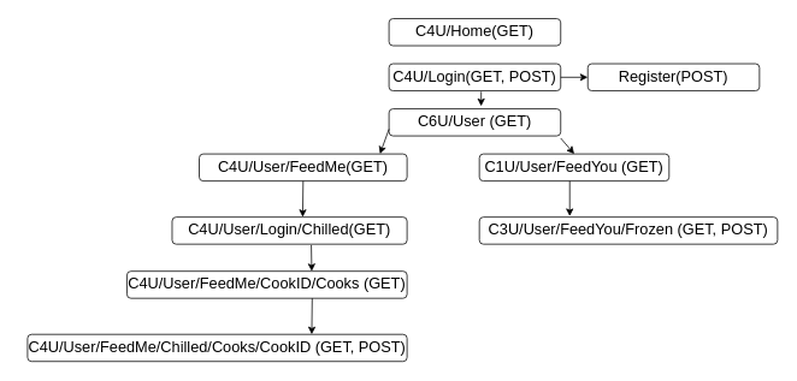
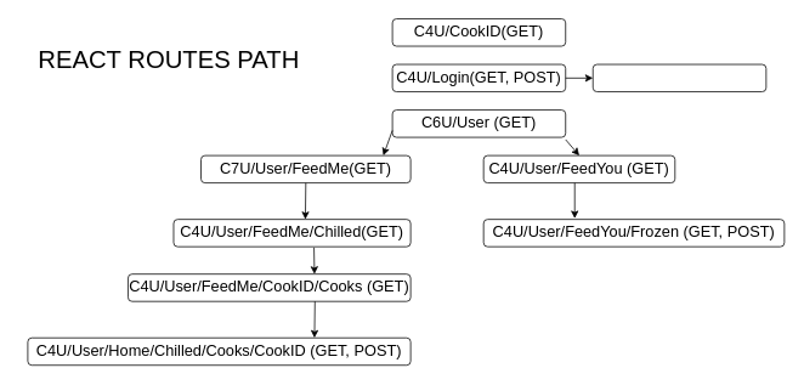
  <mxCell id="0" />
  <mxCell id="1" parent="0" />
  <mxCell id="2" value="" style="rounded=1;whiteSpace=wrap;html=1;fontSize=17;" vertex="1" parent="1"><mxGeometry x="430" y="120" width="190" height="30" as="geometry" /></mxCell>
  <mxCell id="3" value="C6U/User (GET)" style="text;html=1;strokeColor=none;fillColor=none;align=center;verticalAlign=middle;whiteSpace=wrap;rounded=0;fontSize=17;" vertex="1" parent="1"><mxGeometry x="440" y="120" width="170" height="30" as="geometry" /></mxCell>
  <mxCell id="4" value="" style="rounded=1;whiteSpace=wrap;html=1;fontSize=17;" vertex="1" parent="1"><mxGeometry x="220" y="170" width="230" height="30" as="geometry" /></mxCell>
- <mxCell id="5" value="C4U/User/FeedMe(GET)" style="text;html=1;strokeColor=none;fillColor=none;align=center;verticalAlign=middle;whiteSpace=wrap;rounded=0;fontSize=17;" vertex="1" parent="1"><mxGeometry x="250" y="170" width="170" height="30" as="geometry" /></mxCell>
+ <mxCell id="5" value="C7U/User/FeedMe(GET)" style="text;html=1;strokeColor=none;fillColor=none;align=center;verticalAlign=middle;whiteSpace=wrap;rounded=0;fontSize=17;" vertex="1" parent="1"><mxGeometry x="250" y="170" width="170" height="30" as="geometry" /></mxCell>
  <mxCell id="6" value="" style="rounded=1;whiteSpace=wrap;html=1;fontSize=17;" vertex="1" parent="1"><mxGeometry x="190" y="240" width="260" height="30" as="geometry" /></mxCell>
- <mxCell id="7" value="C4U/User/Login/Chilled(GET)" style="text;html=1;strokeColor=none;fillColor=none;align=center;verticalAlign=middle;whiteSpace=wrap;rounded=0;fontSize=17;" vertex="1" parent="1"><mxGeometry x="200" y="240" width="240" height="30" as="geometry" /></mxCell>
+ <mxCell id="7" value="C4U/User/FeedMe/Chilled(GET)" style="text;html=1;strokeColor=none;fillColor=none;align=center;verticalAlign=middle;whiteSpace=wrap;rounded=0;fontSize=17;" vertex="1" parent="1"><mxGeometry x="200" y="240" width="240" height="30" as="geometry" /></mxCell>
  <mxCell id="8" value="" style="rounded=1;whiteSpace=wrap;html=1;fontSize=17;" vertex="1" parent="1"><mxGeometry y="300" width="310" height="30" as="geometry" x="140" /></mxCell>
  <mxCell id="9" value="C4U/User/FeedMe/CookID/Cooks (GET)" style="text;html=1;strokeColor=none;fillColor=none;align=center;verticalAlign=middle;whiteSpace=wrap;rounded=0;fontSize=17;" vertex="1" parent="1"><mxGeometry x="135" y="300" width="320" height="30" as="geometry" /></mxCell>
  <mxCell id="10" value="" style="rounded=1;whiteSpace=wrap;html=1;fontSize=17;" vertex="1" parent="1"><mxGeometry x="30" y="370" width="420" height="30" as="geometry" /></mxCell>
- <mxCell id="11" value="C4U/User/FeedMe/Chilled/Cooks/CookID (GET, POST)" style="text;html=1;strokeColor=none;fillColor=none;align=center;verticalAlign=middle;whiteSpace=wrap;rounded=0;fontSize=17;" vertex="1" parent="1"><mxGeometry x="30" y="370" width="420" height="30" as="geometry" /></mxCell>
+ <mxCell id="11" value="C4U/User/Home/Chilled/Cooks/CookID (GET, POST)" style="text;html=1;strokeColor=none;fillColor=none;align=center;verticalAlign=middle;whiteSpace=wrap;rounded=0;fontSize=17;" vertex="1" parent="1"><mxGeometry x="30" y="370" width="420" height="30" as="geometry" /></mxCell>
  <mxCell id="12" value="" style="rounded=1;whiteSpace=wrap;html=1;fontSize=17;" vertex="1" parent="1"><mxGeometry x="530" y="170" width="210" height="30" as="geometry" /></mxCell>
- <mxCell id="13" value="C1U/User/FeedYou (GET)" style="text;html=1;strokeColor=none;fillColor=none;align=center;verticalAlign=middle;whiteSpace=wrap;rounded=0;fontSize=17;" vertex="1" parent="1"><mxGeometry x="535" y="170" width="200" height="30" as="geometry" /></mxCell>
+ <mxCell id="13" value="C4U/User/FeedYou (GET)" style="text;html=1;strokeColor=none;fillColor=none;align=center;verticalAlign=middle;whiteSpace=wrap;rounded=0;fontSize=17;" vertex="1" parent="1"><mxGeometry x="535" y="170" width="200" height="30" as="geometry" /></mxCell>
  <mxCell id="14" value="" style="rounded=1;whiteSpace=wrap;html=1;fontSize=17;" vertex="1" parent="1"><mxGeometry x="530" y="240" width="330" height="30" as="geometry" /></mxCell>
- <mxCell id="15" value="C3U/User/FeedYou/Frozen (GET, POST)" style="text;html=1;strokeColor=none;fillColor=none;align=center;verticalAlign=middle;whiteSpace=wrap;rounded=0;fontSize=17;" vertex="1" parent="1"><mxGeometry x="530" y="240" width="330" height="30" as="geometry" /></mxCell>
+ <mxCell id="15" value="C4U/User/FeedYou/Frozen (GET, POST)" style="text;html=1;strokeColor=none;fillColor=none;align=center;verticalAlign=middle;whiteSpace=wrap;rounded=0;fontSize=17;" vertex="1" parent="1"><mxGeometry x="530" y="240" width="330" height="30" as="geometry" /></mxCell>
  <mxCell id="16" value="" style="rounded=1;whiteSpace=wrap;html=1;fontSize=17;" vertex="1" parent="1"><mxGeometry x="430" y="70" width="190" height="30" as="geometry" /></mxCell>
  <mxCell id="17" value="C4U/Login(GET, POST)" style="text;html=1;strokeColor=none;fillColor=none;align=center;verticalAlign=middle;whiteSpace=wrap;rounded=0;fontSize=17;" vertex="1" parent="1"><mxGeometry x="430" y="70" width="190" height="30" as="geometry" /></mxCell>
  <mxCell id="18" value="" style="rounded=1;whiteSpace=wrap;html=1;fontSize=17;" vertex="1" parent="1"><mxGeometry x="430" y="20" width="190" height="30" as="geometry" /></mxCell>
- <mxCell id="19" value="C4U/Home(GET)" style="text;html=1;strokeColor=none;fillColor=none;align=center;verticalAlign=middle;whiteSpace=wrap;rounded=0;fontSize=17;" vertex="1" parent="1"><mxGeometry x="440" y="20" width="170" height="30" as="geometry" /></mxCell>
+ <mxCell id="19" value="C4U/CookID(GET)" style="text;html=1;strokeColor=none;fillColor=none;align=center;verticalAlign=middle;whiteSpace=wrap;rounded=0;fontSize=17;" vertex="1" parent="1"><mxGeometry x="440" y="20" width="170" height="30" as="geometry" /></mxCell>
  <mxCell id="20" value="" style="rounded=1;whiteSpace=wrap;html=1;fontSize=17;" vertex="1" parent="1"><mxGeometry x="650" y="70" width="190" height="30" as="geometry" /></mxCell>
- <mxCell id="21" value="Register(POST)" style="text;html=1;strokeColor=none;fillColor=none;align=center;verticalAlign=middle;whiteSpace=wrap;rounded=0;fontSize=17;" vertex="1" parent="1"><mxGeometry x="660" y="70" width="170" height="30" as="geometry" /></mxCell>
  <mxCell id="22" value="" style="endArrow=classic;html=1;rounded=0;fontSize=17;exitX=0.5;exitY=1;exitDx=0;exitDy=0;" edge="1" parent="1" source="5"><mxGeometry width="50" height="50" relative="1" as="geometry"><mxPoint x="334.5" y="210" as="sourcePoint" /><mxPoint x="334.5" y="240" as="targetPoint" /><Array as="points" /></mxGeometry></mxCell>
  <mxCell id="23" value="" style="endArrow=classic;html=1;rounded=0;fontSize=17;exitX=0.6;exitY=1.033;exitDx=0;exitDy=0;exitPerimeter=0;" edge="1" parent="1" source="7"><mxGeometry width="50" height="50" relative="1" as="geometry"><mxPoint x="345" y="280" as="sourcePoint" /><mxPoint x="344.5" y="300" as="targetPoint" /><Array as="points" /></mxGeometry></mxCell>
  <mxCell id="24" value="" style="endArrow=classic;html=1;rounded=0;fontSize=17;exitX=0.5;exitY=1;exitDx=0;exitDy=0;" edge="1" parent="1"><mxGeometry width="50" height="50" relative="1" as="geometry"><mxPoint x="345" y="330" as="sourcePoint" /><mxPoint x="344.5" y="370" as="targetPoint" /><Array as="points" /></mxGeometry></mxCell>
  <mxCell id="25" value="" style="endArrow=classic;html=1;rounded=0;fontSize=17;exitX=0;exitY=0.75;exitDx=0;exitDy=0;entryX=1;entryY=0;entryDx=0;entryDy=0;entryPerimeter=0;" edge="1" parent="1" source="2" target="5"><mxGeometry width="50" height="50" relative="1" as="geometry"><mxPoint x="430" y="80" as="sourcePoint" /><mxPoint x="430.5" y="109.01" as="targetPoint" /><Array as="points" /></mxGeometry></mxCell>
  <mxCell id="26" value="" style="endArrow=classic;html=1;rounded=0;fontSize=17;exitX=0;exitY=0.75;exitDx=0;exitDy=0;entryX=0.5;entryY=0;entryDx=0;entryDy=0;" edge="1" parent="1" target="13"><mxGeometry width="50" height="50" relative="1" as="geometry"><mxPoint x="620" y="152.5" as="sourcePoint" /><mxPoint x="610" y="180" as="targetPoint" /><Array as="points" /></mxGeometry></mxCell>
- <mxCell id="27" value="" style="endArrow=classic;html=1;rounded=0;fontSize=17;exitX=0.537;exitY=1.033;exitDx=0;exitDy=0;exitPerimeter=0;entryX=0.541;entryY=-0.1;entryDx=0;entryDy=0;entryPerimeter=0;" edge="1" parent="1" source="17" target="3"><mxGeometry width="50" height="50" relative="1" as="geometry"><mxPoint x="630" y="140" as="sourcePoint" /><mxPoint x="660" y="150" as="targetPoint" /><Array as="points" /></mxGeometry></mxCell>
  <mxCell id="28" value="" style="endArrow=classic;html=1;rounded=0;fontSize=17;exitX=1;exitY=0.5;exitDx=0;exitDy=0;entryX=0;entryY=0.5;entryDx=0;entryDy=0;" edge="1" parent="1" source="17" target="20"><mxGeometry width="50" height="50" relative="1" as="geometry"><mxPoint x="630" y="162.5" as="sourcePoint" /><mxPoint x="645" y="180" as="targetPoint" /><Array as="points" /></mxGeometry></mxCell>
  <mxCell id="29" value="" style="endArrow=classic;html=1;rounded=0;fontSize=17;entryX=0.303;entryY=-0.033;entryDx=0;entryDy=0;entryPerimeter=0;" edge="1" parent="1" target="15"><mxGeometry width="50" height="50" relative="1" as="geometry"><mxPoint x="630" y="200" as="sourcePoint" /><mxPoint x="645" y="180" as="targetPoint" /><Array as="points" /></mxGeometry></mxCell>
+ <mxCell id="30" value="&lt;font style=&quot;font-size: 27px&quot;&gt;REACT ROUTES PATH&lt;/font&gt;" style="text;html=1;strokeColor=none;fillColor=none;align=center;verticalAlign=middle;whiteSpace=wrap;rounded=0;fontSize=17;" vertex="1" parent="1"><mxGeometry x="20" y="50" width="330" height="30" as="geometry" /></mxCell>
